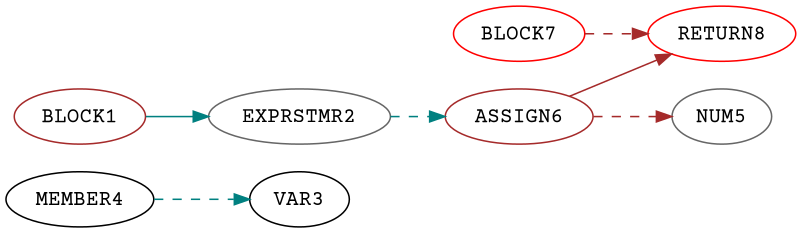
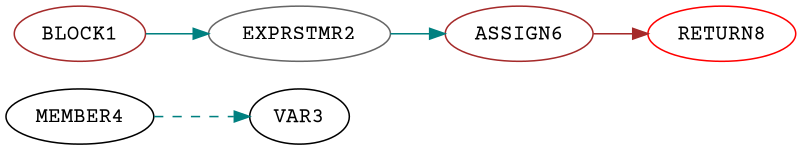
  digraph {
    fontname="Courier Prime"
    rankdir=LR
    node [color=black fontname="Courier Prime"]
    edge [color=teal fontname="Courier Prime" style=dashed]
    MEMBER4
    VAR3
    ASSIGN6 [color=brown]
-   NUM5 [color=gray40]
    RETURN8 [color=red]
    EXPRSTMR2 [color=gray40]
    BLOCK1 [color=brown]
-   BLOCK7 [color=red]
    MEMBER4 -> VAR3
-   ASSIGN6 -> NUM5 [color=brown]
    ASSIGN6 -> RETURN8 [color=brown style=solid]
-   EXPRSTMR2 -> ASSIGN6
+   EXPRSTMR2 -> ASSIGN6 [style=solid]
    BLOCK1 -> EXPRSTMR2 [style=solid]
-   BLOCK7 -> RETURN8 [color=brown]
  }
